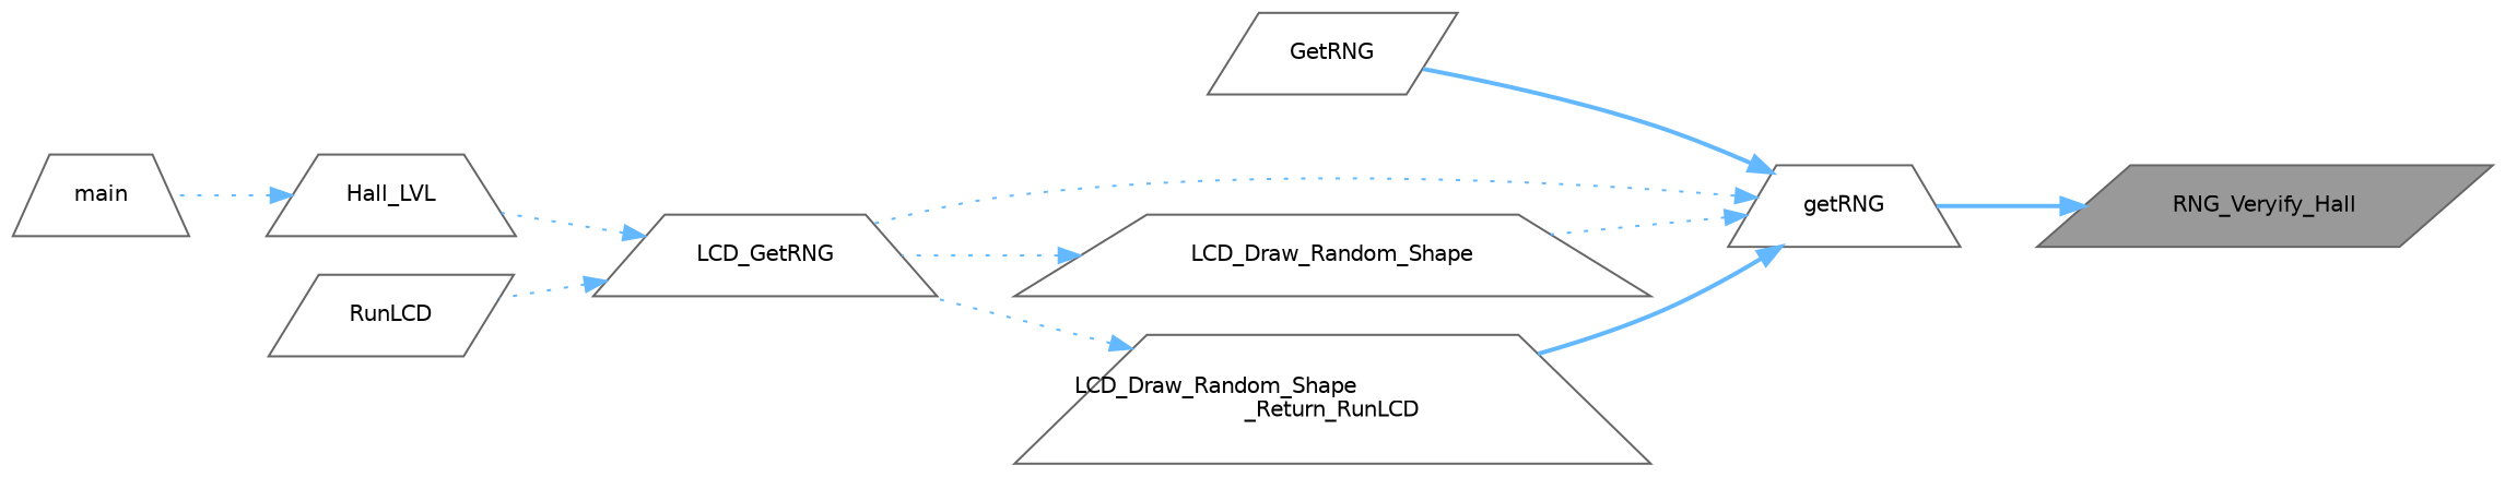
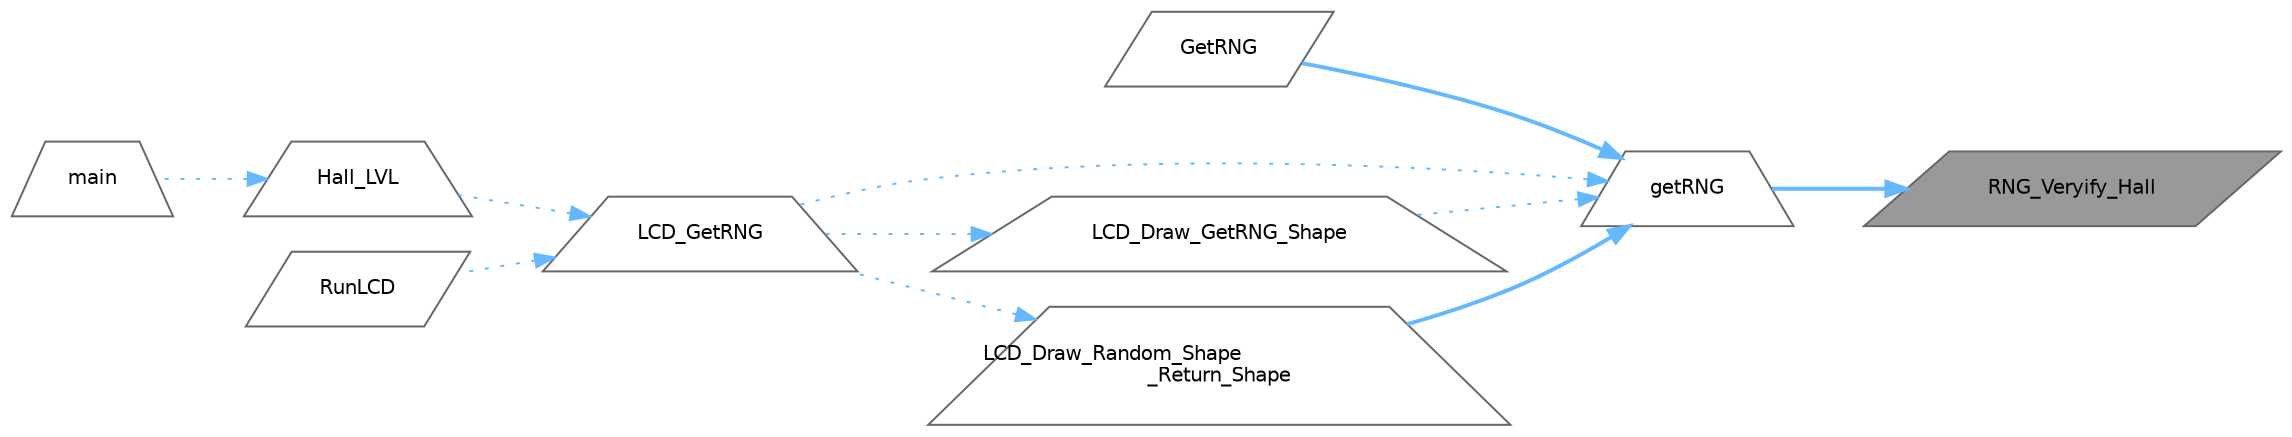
  digraph {
    rankdir=RL
    node [color=grey40 fillcolor=white fontname=Helvetica fontsize=10 shape=trapezium style=filled]
    edge [color=steelblue1 dir=back fontname=Helvetica fontsize=10 labelfontname=Helvetica labelfontsize=10 style=dotted]
    n1 [color=gray40 fillcolor=grey60 fontcolor=black height=0.2 label=RNG_Veryify_Hall shape=parallelogram width=0.4]
    n2 [height=0.2 label=getRNG width=0.4]
    n3 [height=0.2 label=GetRNG shape=parallelogram width=0.4]
    n4 [height=0.2 label=LCD_GetRNG width=0.4]
-   n5 [height=0.2 label=LCD_Draw_Random_Shape width=0.4]
-   n6 [height=0.2 label="LCD_Draw_Random_Shape\l_Return_RunLCD" width=0.4]
+   n5 [height=0.2 label=LCD_Draw_GetRNG_Shape width=0.4]
+   n6 [height=0.2 label="LCD_Draw_Random_Shape\l_Return_Shape" width=0.4]
    n7 [height=0.2 label=Hall_LVL width=0.4]
    n8 [height=0.2 label=RunLCD shape=parallelogram width=0.4]
    n9 [height=0.2 label=main width=0.4]
    n1 -> n2 [style=bold]
    n2 -> n3 [style=bold]
    n2 -> n4
    n2 -> n5
    n2 -> n6 [style=bold]
    n4 -> n7
    n4 -> n8
    n5 -> n4
    n6 -> n4
    n7 -> n9
  }
